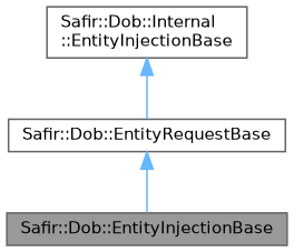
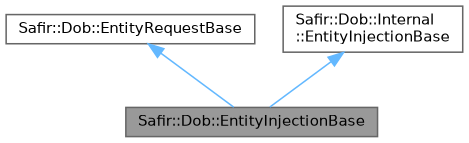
  digraph {
    node [color=gray40 fillcolor=white fontname=Helvetica fontsize=10 shape=box style=filled]
    edge [color=steelblue1 dir=back fontname=Helvetica fontsize=10 labelfontname=Helvetica labelfontsize=10 style=solid]
    n1 [fillcolor=grey60 fontcolor=black height=0.2 label="Safir::Dob::EntityInjectionBase" width=0.4]
    n2 [height=0.2 label="Safir::Dob::EntityRequestBase" width=0.4]
    n3 [height=0.2 label="Safir::Dob::Internal\l::EntityInjectionBase" width=0.4]
    n2 -> n1
-   n3 -> n2
+   n3 -> n1
  }
